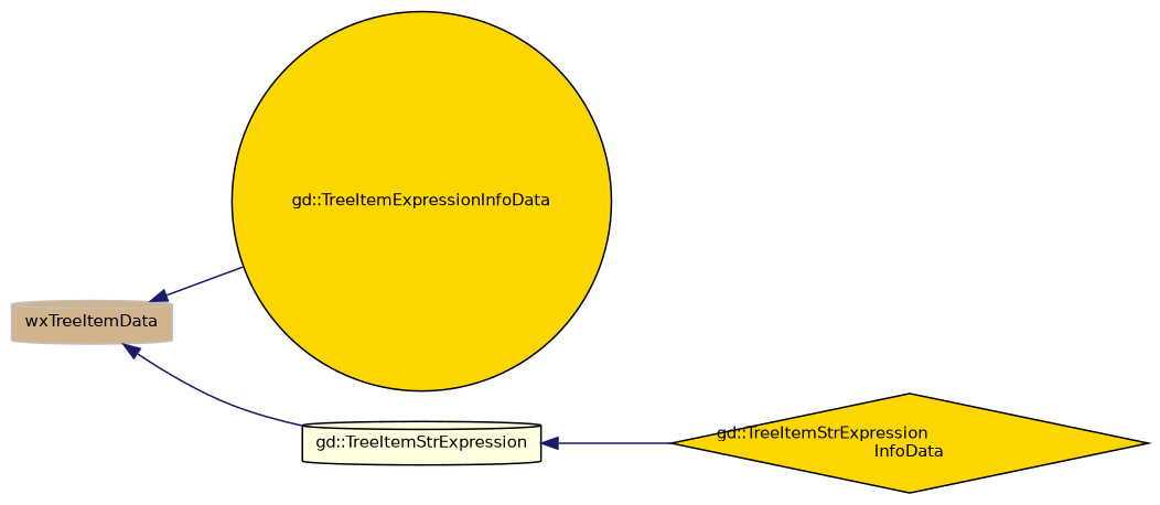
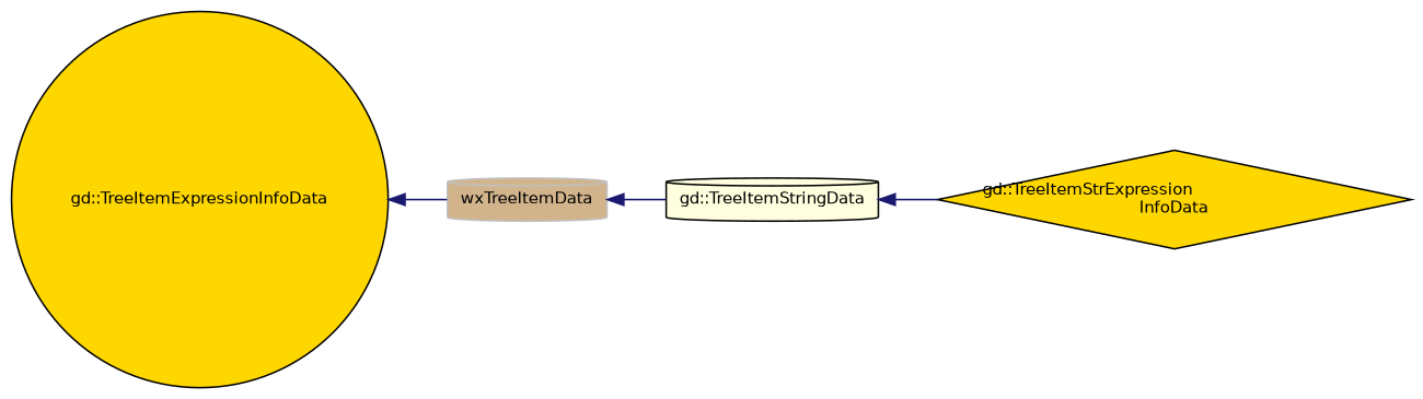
  digraph {
    rankdir=LR
    node [color=black fillcolor=gold fontname=Helvetica fontsize=10 shape=cylinder style=filled]
    edge [color=midnightblue dir=back fontname=Helvetica fontsize=10 labelfontname=Helvetica labelfontsize=10 style=solid]
    n1 [color=grey75 fillcolor=tan height=0.2 label=wxTreeItemData width=0.4]
    n2 [height=0.2 label="gd::TreeItemExpressionInfoData" shape=circle width=0.4]
-   n3 [fillcolor=lightyellow height=0.2 label="gd::TreeItemStrExpression" width=0.4]
+   n3 [fillcolor=lightyellow height=0.2 label="gd::TreeItemStringData" width=0.4]
    n4 [height=0.2 label="gd::TreeItemStrExpression\lInfoData" shape=diamond width=0.4]
-   n1 -> n2
+   n2 -> n1
    n1 -> n3
    n3 -> n4
  }
